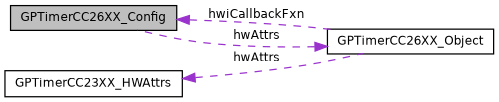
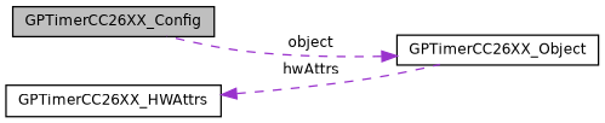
  digraph {
    rankdir=LR
    node [color=black fillcolor=white fontname=Helvetica fontsize=10 shape=record style=filled]
    edge [color=darkorchid3 dir=back fontname=Helvetica fontsize=10 labelfontname=Helvetica labelfontsize=10 style=dashed]
    n1 [fillcolor=grey75 fontcolor=black height=0.2 label=GPTimerCC26XX_Config width=0.4]
    n2 [height=0.2 label=GPTimerCC26XX_Object width=0.4]
-   n3 [height=0.2 label=GPTimerCC23XX_HWAttrs width=0.4]
-   n1 -> n2 [label=" hwiCallbackFxn"]
-   n2 -> n1 [label=" hwAttrs"]
+   n3 [height=0.2 label=GPTimerCC26XX_HWAttrs width=0.4]
+   n2 -> n1 [label=" object"]
    n3 -> n2 [label=" hwAttrs"]
  }
